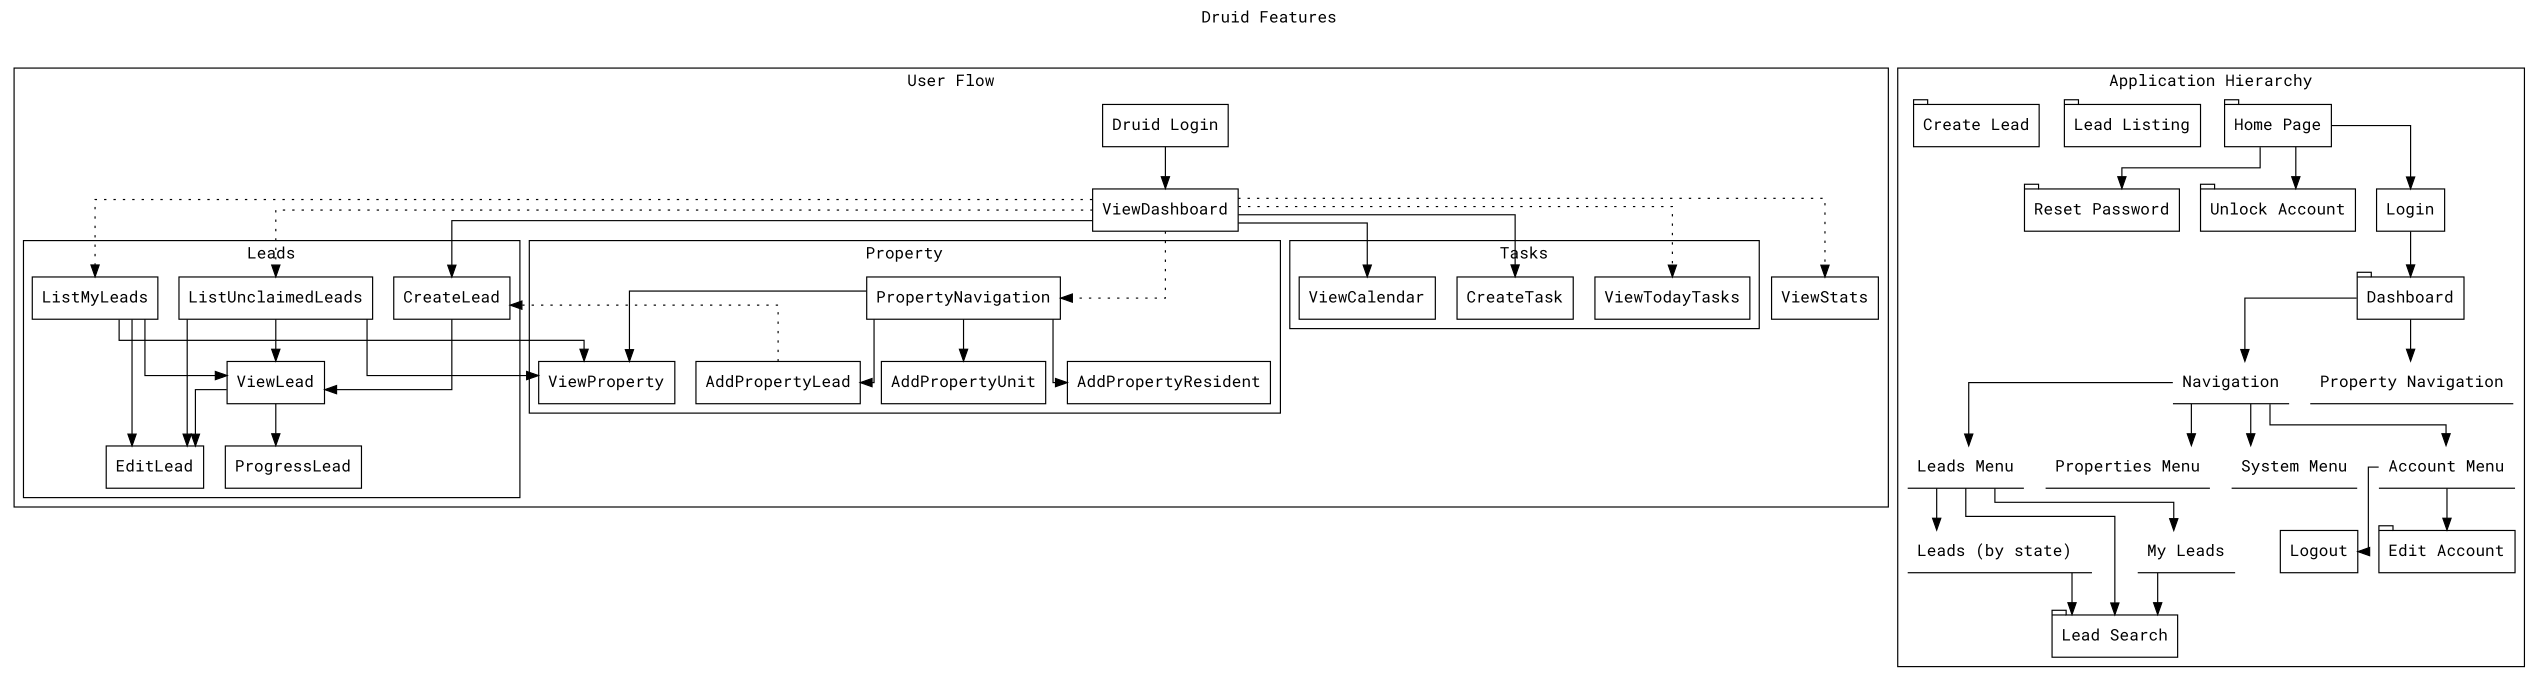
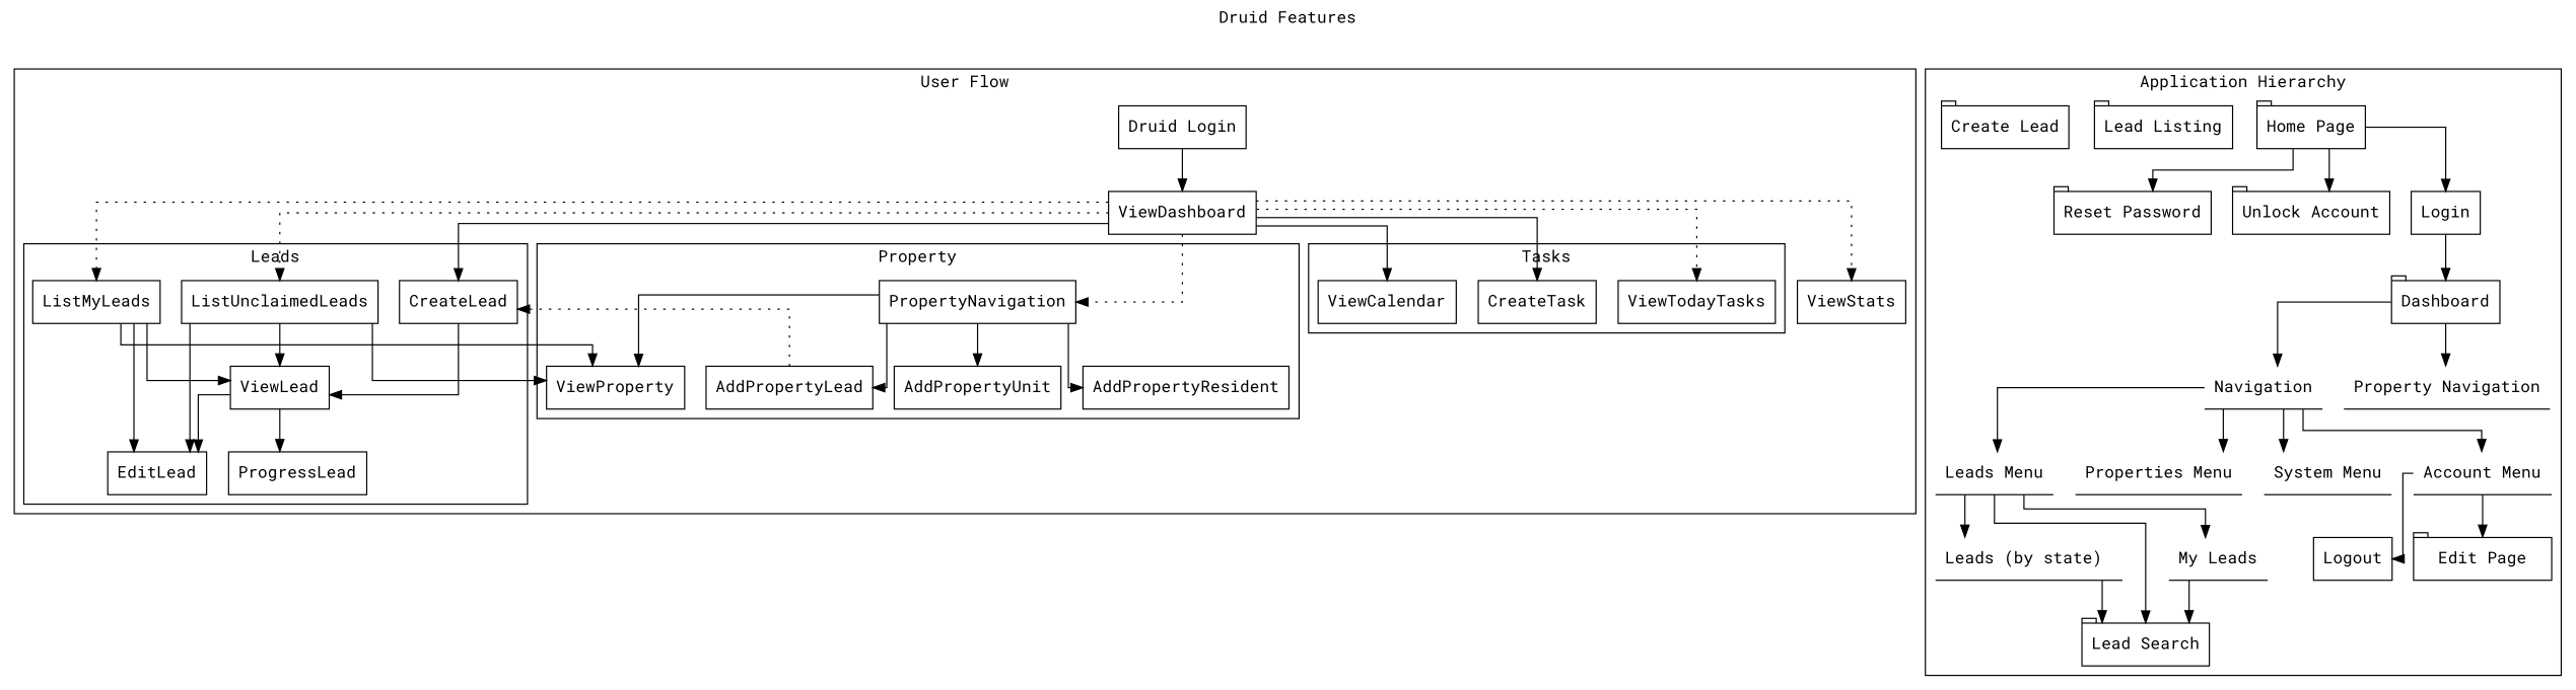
  digraph {
    fontname="Roboto Mono"
    label="Druid Features"
    labelloc=t
    splines=ortho
    node [fontname="Roboto Mono" shape=rect]
    edge [fontname="Roboto Mono"]
    ListUnclaimedLeads
    ViewLead
    EditLead
    ListMyLeads
    CreateLead
    ProgressLead
    PropertyNavigation
    ViewProperty
    AddPropertyLead
    AddPropertyUnit
    AddPropertyResident
    ViewTodayTasks
    CreateTask
    ViewCalendar
    n15 [label="Druid Login"]
    ViewDashboard
    ViewStats
    n18 [label="Home Page" shape=tab]
    n19 [label="Unlock Account" shape=tab]
    n20 [label=Login]
    n21 [label="Reset Password" shape=tab]
    n22 [label=Dashboard shape=tab]
    n23 [label=Navigation shape=underline]
    n24 [label="Property Navigation" shape=underline]
    n25 [label="Leads Menu" shape=underline]
    n26 [label="Properties Menu" shape=underline]
    n27 [label="System Menu" shape=underline]
    n28 [label="Account Menu" shape=underline]
    n29 [label="Lead Search" shape=tab]
    n30 [label="My Leads" shape=underline]
    n31 [label="Leads (by state) " shape=underline]
-   n32 [label="Edit Account" shape=tab]
+   n32 [label="Edit Page" shape=tab]
    n33 [label=Logout]
    n34 [label="Lead Listing" shape=tab]
    n35 [label="Create Lead" shape=tab]
    subgraph cluster_1 {
      label="User Flow"
      n15
      ViewDashboard
      ViewStats
      subgraph cluster_2 {
        label=Leads
        ListUnclaimedLeads
        ViewLead
        EditLead
        ListMyLeads
        CreateLead
        ProgressLead
      }
      subgraph cluster_3 {
        label=Property
        PropertyNavigation
        ViewProperty
        AddPropertyLead
        AddPropertyUnit
        AddPropertyResident
      }
      subgraph cluster_4 {
        label=Tasks
        ViewTodayTasks
        CreateTask
        ViewCalendar
      }
    }
    subgraph cluster_5 {
      label="Application Hierarchy"
      n18
      n19
      n20
      n21
      n22
      n23
      n24
      n25
      n26
      n27
      n28
      n29
      n30
      n31
      n32
      n33
      n34
      n35
    }
    ListUnclaimedLeads -> ViewLead
    ListUnclaimedLeads -> EditLead
    ListUnclaimedLeads -> ViewProperty
    ViewLead -> EditLead
    ViewLead -> ProgressLead
    ListMyLeads -> ViewLead
    ListMyLeads -> EditLead
    ListMyLeads -> ViewProperty
    CreateLead -> ViewLead
    PropertyNavigation -> ViewProperty
    PropertyNavigation -> AddPropertyLead
    PropertyNavigation -> AddPropertyUnit
    PropertyNavigation -> AddPropertyResident
    AddPropertyLead -> CreateLead [style=dotted]
    n15 -> ViewDashboard [style=solid]
    ViewDashboard -> ListUnclaimedLeads [style=dotted]
    ViewDashboard -> ListMyLeads [style=dotted]
    ViewDashboard -> CreateLead
    ViewDashboard -> PropertyNavigation [style=dotted]
    ViewDashboard -> ViewTodayTasks [style=dotted]
    ViewDashboard -> CreateTask
    ViewDashboard -> ViewCalendar
    ViewDashboard -> ViewStats [style=dotted]
    n18 -> n19
    n18 -> n20
    n18 -> n21
    n20 -> n22
    n22 -> n23
    n22 -> n24
    n23 -> n25
    n23 -> n26
    n23 -> n27
    n23 -> n28
    n25 -> n29
    n25 -> n30
    n25 -> n31
    n28 -> n32
    n28 -> n33
    n30 -> n29
    n31 -> n29
  }
